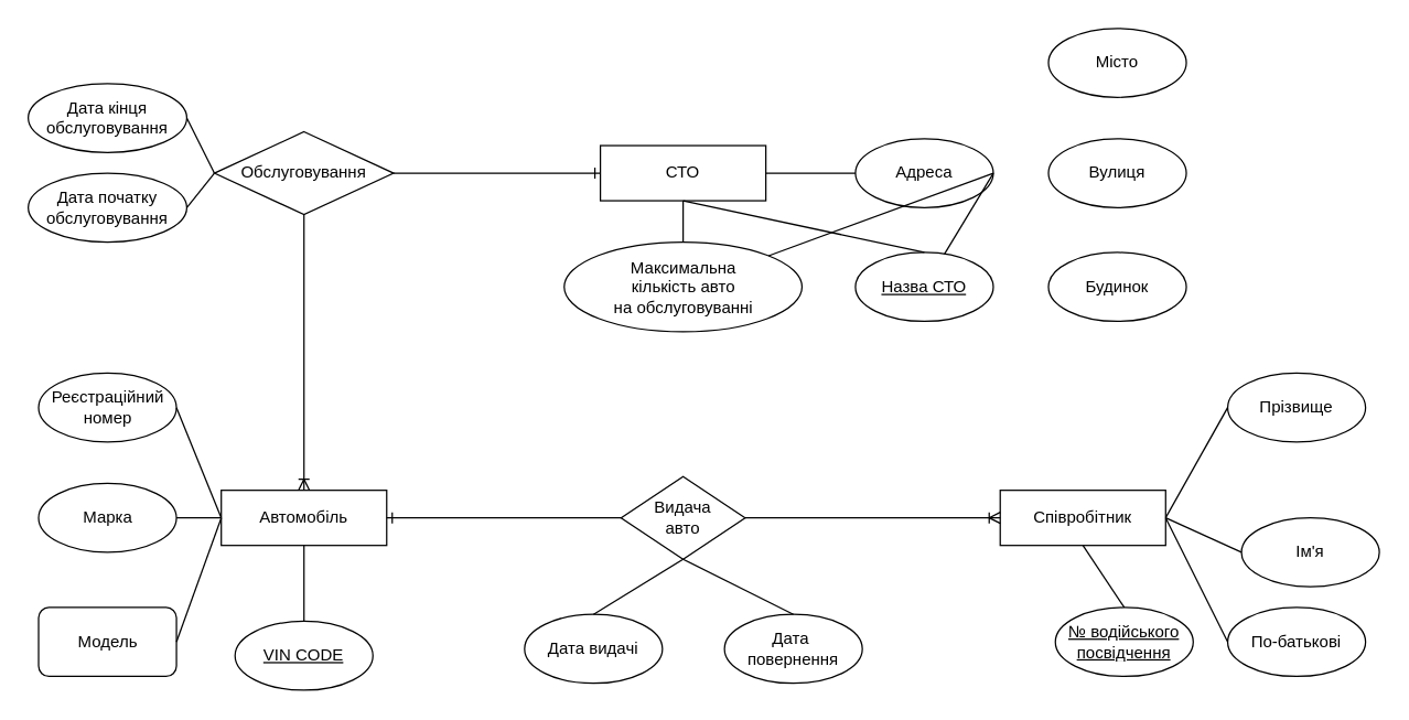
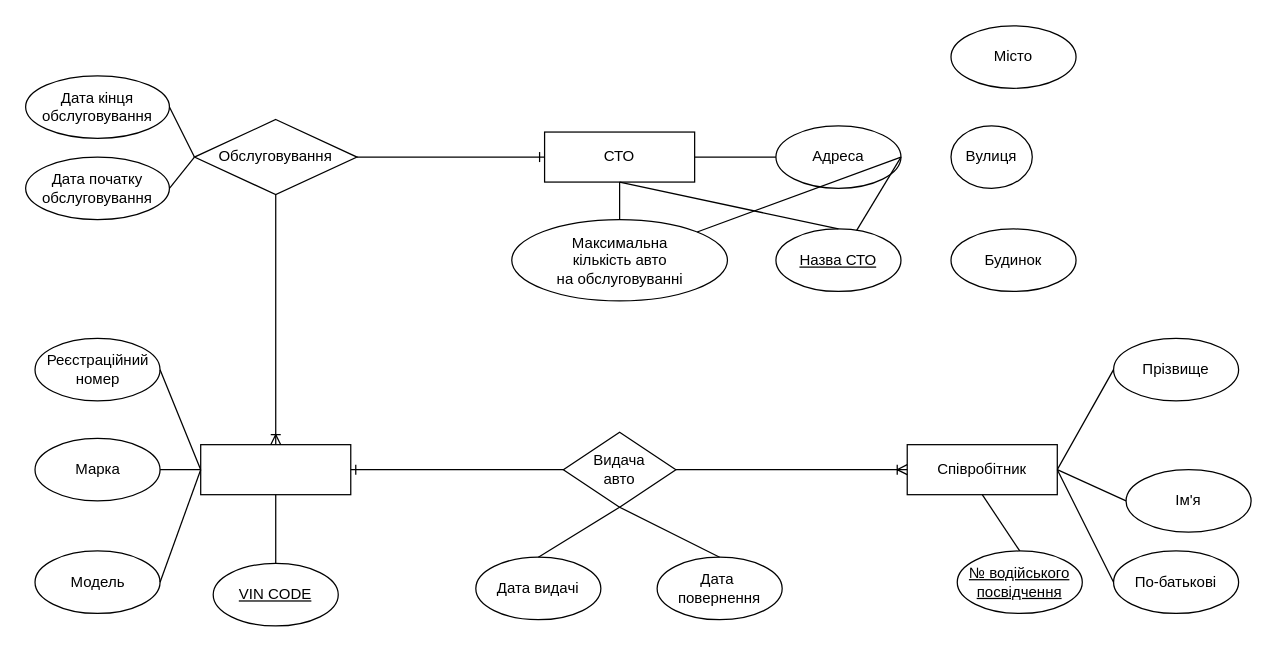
  <mxCell id="0" />
  <mxCell id="1" parent="0" />
  <mxCell id="2" value="" style="rounded=0;whiteSpace=wrap;html=1;" parent="1" vertex="1"><mxGeometry x="435" y="105" width="120" height="40" as="geometry" /></mxCell>
  <mxCell id="3" value="" style="rounded=0;whiteSpace=wrap;html=1;" parent="1" vertex="1"><mxGeometry x="160" y="355" width="120" height="40" as="geometry" /></mxCell>
  <mxCell id="4" value="" style="rounded=0;whiteSpace=wrap;html=1;" parent="1" vertex="1"><mxGeometry x="725" y="355" width="120" height="40" as="geometry" /></mxCell>
  <mxCell id="5" value="" style="rhombus;whiteSpace=wrap;html=1;" parent="1" vertex="1"><mxGeometry x="155" y="95" width="130" height="60" as="geometry" /></mxCell>
  <mxCell id="6" value="" style="rhombus;whiteSpace=wrap;html=1;" parent="1" vertex="1"><mxGeometry x="450" y="345" width="90" height="60" as="geometry" /></mxCell>
  <mxCell id="7" value="" style="edgeStyle=entityRelationEdgeStyle;fontSize=12;html=1;endArrow=ERone;endFill=1;rounded=0;entryX=1;entryY=0.5;entryDx=0;entryDy=0;exitX=0;exitY=0.5;exitDx=0;exitDy=0;" parent="1" source="6" target="3" edge="1"><mxGeometry width="100" height="100" relative="1" as="geometry"><mxPoint x="385" y="395" as="sourcePoint" /><mxPoint x="485" y="295" as="targetPoint" /></mxGeometry></mxCell>
- <mxCell id="8" value="Автомобіль" style="text;html=1;strokeColor=none;fillColor=none;align=center;verticalAlign=middle;whiteSpace=wrap;rounded=0;" parent="1" vertex="1"><mxGeometry x="190" y="360" width="60" height="30" as="geometry" /></mxCell>
  <mxCell id="9" value="Співробітник" style="text;html=1;strokeColor=none;fillColor=none;align=center;verticalAlign=middle;whiteSpace=wrap;rounded=0;" parent="1" vertex="1"><mxGeometry x="755" y="360" width="60" height="30" as="geometry" /></mxCell>
  <mxCell id="10" value="Видача&lt;br&gt;авто" style="text;html=1;strokeColor=none;fillColor=none;align=center;verticalAlign=middle;whiteSpace=wrap;rounded=0;" parent="1" vertex="1"><mxGeometry x="465" y="360" width="60" height="30" as="geometry" /></mxCell>
  <mxCell id="11" value="Обслуговування" style="text;html=1;strokeColor=none;fillColor=none;align=center;verticalAlign=middle;whiteSpace=wrap;rounded=0;" parent="1" vertex="1"><mxGeometry x="190" y="110" width="60" height="30" as="geometry" /></mxCell>
  <mxCell id="12" value="" style="edgeStyle=entityRelationEdgeStyle;fontSize=12;html=1;endArrow=ERone;endFill=1;rounded=0;exitX=1;exitY=0.5;exitDx=0;exitDy=0;entryX=0;entryY=0.5;entryDx=0;entryDy=0;" parent="1" source="5" target="2" edge="1"><mxGeometry width="100" height="100" relative="1" as="geometry"><mxPoint x="385" y="305" as="sourcePoint" /><mxPoint x="485" y="205" as="targetPoint" /></mxGeometry></mxCell>
  <mxCell id="13" value="СТО" style="text;html=1;strokeColor=none;fillColor=none;align=center;verticalAlign=middle;whiteSpace=wrap;rounded=0;" parent="1" vertex="1"><mxGeometry x="465" y="110" width="60" height="30" as="geometry" /></mxCell>
  <mxCell id="14" value="" style="ellipse;whiteSpace=wrap;html=1;" parent="1" vertex="1"><mxGeometry x="27.5" y="270" width="100" height="50" as="geometry" /></mxCell>
  <mxCell id="15" value="Реєстраційний&lt;br&gt;номер" style="text;html=1;strokeColor=none;fillColor=none;align=center;verticalAlign=middle;whiteSpace=wrap;rounded=0;" parent="1" vertex="1"><mxGeometry x="47.5" y="280" width="60" height="30" as="geometry" /></mxCell>
  <mxCell id="16" value="Марка" style="ellipse;whiteSpace=wrap;html=1;" parent="1" vertex="1"><mxGeometry x="27.5" y="350" width="100" height="50" as="geometry" /></mxCell>
  <mxCell id="17" value="&lt;u&gt;VIN CODE&lt;/u&gt;" style="ellipse;whiteSpace=wrap;html=1;" parent="1" vertex="1"><mxGeometry x="170" y="450" width="100" height="50" as="geometry" /></mxCell>
  <mxCell id="18" value="" style="endArrow=none;html=1;rounded=0;entryX=1;entryY=0.5;entryDx=0;entryDy=0;exitX=0;exitY=0.5;exitDx=0;exitDy=0;" parent="1" source="3" target="14" edge="1"><mxGeometry width="50" height="50" relative="1" as="geometry"><mxPoint x="400" y="365" as="sourcePoint" /><mxPoint x="450" y="315" as="targetPoint" /></mxGeometry></mxCell>
  <mxCell id="19" value="" style="endArrow=none;html=1;rounded=0;entryX=1;entryY=0.5;entryDx=0;entryDy=0;" parent="1" target="16" edge="1"><mxGeometry width="50" height="50" relative="1" as="geometry"><mxPoint x="160" y="375" as="sourcePoint" /><mxPoint x="450" y="315" as="targetPoint" /></mxGeometry></mxCell>
  <mxCell id="20" value="" style="endArrow=none;html=1;rounded=0;exitX=0.5;exitY=0;exitDx=0;exitDy=0;entryX=0.5;entryY=1;entryDx=0;entryDy=0;" parent="1" source="17" target="3" edge="1"><mxGeometry width="50" height="50" relative="1" as="geometry"><mxPoint x="400" y="365" as="sourcePoint" /><mxPoint x="450" y="315" as="targetPoint" /></mxGeometry></mxCell>
  <mxCell id="21" value="Дата видачі" style="ellipse;whiteSpace=wrap;html=1;" parent="1" vertex="1"><mxGeometry x="380" y="445" width="100" height="50" as="geometry" /></mxCell>
  <mxCell id="22" value="Дата&amp;nbsp;&lt;br&gt;повернення" style="ellipse;whiteSpace=wrap;html=1;" parent="1" vertex="1"><mxGeometry x="525" y="445" width="100" height="50" as="geometry" /></mxCell>
  <mxCell id="23" value="" style="endArrow=none;html=1;rounded=0;exitX=0.5;exitY=0;exitDx=0;exitDy=0;entryX=0.5;entryY=1;entryDx=0;entryDy=0;" parent="1" source="21" target="6" edge="1"><mxGeometry width="50" height="50" relative="1" as="geometry"><mxPoint x="485" y="365" as="sourcePoint" /><mxPoint x="535" y="315" as="targetPoint" /></mxGeometry></mxCell>
  <mxCell id="24" value="" style="endArrow=none;html=1;rounded=0;exitX=0.5;exitY=0;exitDx=0;exitDy=0;entryX=0.5;entryY=1;entryDx=0;entryDy=0;" parent="1" source="22" target="6" edge="1"><mxGeometry width="50" height="50" relative="1" as="geometry"><mxPoint x="485" y="365" as="sourcePoint" /><mxPoint x="535" y="315" as="targetPoint" /></mxGeometry></mxCell>
  <mxCell id="25" value="Прізвище" style="ellipse;whiteSpace=wrap;html=1;" parent="1" vertex="1"><mxGeometry x="890" y="270" width="100" height="50" as="geometry" /></mxCell>
  <mxCell id="26" value="№ водійського&lt;br&gt;посвідчення" style="ellipse;whiteSpace=wrap;html=1;fontStyle=4" parent="1" vertex="1"><mxGeometry x="765" y="440" width="100" height="50" as="geometry" /></mxCell>
  <mxCell id="27" value="" style="endArrow=none;html=1;rounded=0;entryX=0;entryY=0.5;entryDx=0;entryDy=0;exitX=1;exitY=0.5;exitDx=0;exitDy=0;" parent="1" source="4" target="25" edge="1"><mxGeometry width="50" height="50" relative="1" as="geometry"><mxPoint x="575" y="365" as="sourcePoint" /><mxPoint x="625" y="315" as="targetPoint" /></mxGeometry></mxCell>
  <mxCell id="28" value="" style="endArrow=none;html=1;rounded=0;entryX=0.5;entryY=0;entryDx=0;entryDy=0;exitX=0.5;exitY=1;exitDx=0;exitDy=0;" parent="1" source="4" target="26" edge="1"><mxGeometry width="50" height="50" relative="1" as="geometry"><mxPoint x="575" y="365" as="sourcePoint" /><mxPoint x="625" y="315" as="targetPoint" /></mxGeometry></mxCell>
  <mxCell id="29" value="" style="edgeStyle=elbowEdgeStyle;fontSize=12;html=1;endArrow=ERoneToMany;rounded=0;entryX=0.5;entryY=0;entryDx=0;entryDy=0;exitX=0.5;exitY=1;exitDx=0;exitDy=0;" parent="1" source="5" target="3" edge="1"><mxGeometry width="100" height="100" relative="1" as="geometry"><mxPoint x="360" y="315" as="sourcePoint" /><mxPoint x="460" y="215" as="targetPoint" /><Array as="points"><mxPoint x="220" y="215" /></Array></mxGeometry></mxCell>
  <mxCell id="30" value="Адреса" style="ellipse;whiteSpace=wrap;html=1;fontStyle=0" parent="1" vertex="1"><mxGeometry x="620" y="100" width="100" height="50" as="geometry" /></mxCell>
  <mxCell id="31" value="Максимальна&lt;br&gt;кількість авто&lt;br&gt;на обслуговуванні" style="ellipse;whiteSpace=wrap;html=1;" parent="1" vertex="1"><mxGeometry x="408.75" y="175" width="172.5" height="65" as="geometry" /></mxCell>
  <mxCell id="32" value="" style="endArrow=none;html=1;rounded=0;exitX=1;exitY=0.5;exitDx=0;exitDy=0;entryX=0;entryY=0.5;entryDx=0;entryDy=0;" parent="1" source="2" target="30" edge="1"><mxGeometry width="50" height="50" relative="1" as="geometry"><mxPoint x="380" y="295" as="sourcePoint" /><mxPoint x="430" y="245" as="targetPoint" /></mxGeometry></mxCell>
  <mxCell id="33" value="" style="endArrow=none;html=1;rounded=0;entryX=0.5;entryY=1;entryDx=0;entryDy=0;exitX=0.5;exitY=0;exitDx=0;exitDy=0;" parent="1" source="31" target="2" edge="1"><mxGeometry width="50" height="50" relative="1" as="geometry"><mxPoint x="380" y="295" as="sourcePoint" /><mxPoint x="430" y="245" as="targetPoint" /></mxGeometry></mxCell>
  <mxCell id="34" value="Дата кінця&lt;br&gt;обслуговування" style="ellipse;whiteSpace=wrap;html=1;" parent="1" vertex="1"><mxGeometry x="20" y="60" width="115" height="50" as="geometry" /></mxCell>
  <mxCell id="35" value="Дата початку&lt;br&gt;обслуговування" style="ellipse;whiteSpace=wrap;html=1;" parent="1" vertex="1"><mxGeometry x="20" y="125" width="115" height="50" as="geometry" /></mxCell>
  <mxCell id="36" value="" style="endArrow=none;html=1;rounded=0;entryX=1;entryY=0.5;entryDx=0;entryDy=0;exitX=0;exitY=0.5;exitDx=0;exitDy=0;" parent="1" source="5" target="34" edge="1"><mxGeometry width="50" height="50" relative="1" as="geometry"><mxPoint x="510" y="385" as="sourcePoint" /><mxPoint x="560" y="335" as="targetPoint" /></mxGeometry></mxCell>
  <mxCell id="37" value="" style="endArrow=none;html=1;rounded=0;exitX=1;exitY=0.5;exitDx=0;exitDy=0;entryX=0;entryY=0.5;entryDx=0;entryDy=0;" parent="1" source="35" target="5" edge="1"><mxGeometry width="50" height="50" relative="1" as="geometry"><mxPoint x="510" y="385" as="sourcePoint" /><mxPoint x="560" y="335" as="targetPoint" /></mxGeometry></mxCell>
- <mxCell id="38" value="Модель" style="whiteSpace=wrap;html=1;rounded=1;" parent="1" vertex="1"><mxGeometry x="27.5" y="440" width="100" height="50" as="geometry" /></mxCell>
+ <mxCell id="38" value="Модель" style="ellipse;whiteSpace=wrap;html=1;" parent="1" vertex="1"><mxGeometry x="27.5" y="440" width="100" height="50" as="geometry" /></mxCell>
  <mxCell id="39" value="" style="endArrow=none;html=1;rounded=0;exitX=1;exitY=0.5;exitDx=0;exitDy=0;entryX=0;entryY=0.5;entryDx=0;entryDy=0;" parent="1" source="38" target="3" edge="1"><mxGeometry width="50" height="50" relative="1" as="geometry"><mxPoint x="460" y="360" as="sourcePoint" /><mxPoint x="510" y="310" as="targetPoint" /></mxGeometry></mxCell>
  <mxCell id="40" value="Ім'я" style="ellipse;whiteSpace=wrap;html=1;" parent="1" vertex="1"><mxGeometry x="900" y="375" width="100" height="50" as="geometry" /></mxCell>
  <mxCell id="41" value="По-батькові" style="ellipse;whiteSpace=wrap;html=1;" parent="1" vertex="1"><mxGeometry x="890" y="440" width="100" height="50" as="geometry" /></mxCell>
  <mxCell id="42" value="" style="endArrow=none;html=1;rounded=0;entryX=0;entryY=0.5;entryDx=0;entryDy=0;exitX=1;exitY=0.5;exitDx=0;exitDy=0;" parent="1" source="4" target="41" edge="1"><mxGeometry width="50" height="50" relative="1" as="geometry"><mxPoint x="860" y="390" as="sourcePoint" /><mxPoint x="510" y="310" as="targetPoint" /></mxGeometry></mxCell>
  <mxCell id="43" value="" style="endArrow=none;html=1;rounded=0;entryX=0;entryY=0.5;entryDx=0;entryDy=0;exitX=1;exitY=0.5;exitDx=0;exitDy=0;" parent="1" source="4" target="40" edge="1"><mxGeometry width="50" height="50" relative="1" as="geometry"><mxPoint x="460" y="360" as="sourcePoint" /><mxPoint x="510" y="310" as="targetPoint" /></mxGeometry></mxCell>
  <mxCell id="44" value="" style="edgeStyle=elbowEdgeStyle;fontSize=12;html=1;endArrow=ERoneToMany;rounded=0;entryX=0;entryY=0.5;entryDx=0;entryDy=0;exitX=1;exitY=0.5;exitDx=0;exitDy=0;" parent="1" source="6" target="4" edge="1"><mxGeometry width="100" height="100" relative="1" as="geometry"><mxPoint x="230" y="165" as="sourcePoint" /><mxPoint x="230" y="365" as="targetPoint" /><Array as="points" /></mxGeometry></mxCell>
  <mxCell id="45" value="Назва СТО" style="ellipse;whiteSpace=wrap;html=1;fontStyle=4" vertex="1" parent="1"><mxGeometry x="620" y="182.5" width="100" height="50" as="geometry" /></mxCell>
  <mxCell id="46" value="" style="endArrow=none;html=1;rounded=0;entryX=0.5;entryY=1;entryDx=0;entryDy=0;exitX=0.5;exitY=0;exitDx=0;exitDy=0;" edge="1" parent="1" source="45" target="2"><mxGeometry width="50" height="50" relative="1" as="geometry"><mxPoint x="500" y="430" as="sourcePoint" /><mxPoint x="550" y="380" as="targetPoint" /></mxGeometry></mxCell>
- <mxCell id="47" value="Вулиця" style="ellipse;whiteSpace=wrap;html=1;fontStyle=0" vertex="1" parent="1"><mxGeometry x="760" y="100" width="100" height="50" as="geometry" /></mxCell>
+ <mxCell id="47" value="Вулиця" style="ellipse;whiteSpace=wrap;html=1;fontStyle=0" vertex="1" parent="1"><mxGeometry x="760" y="100" width="65" height="50" as="geometry" /></mxCell>
  <mxCell id="48" value="Будинок" style="ellipse;whiteSpace=wrap;html=1;fontStyle=0" vertex="1" parent="1"><mxGeometry x="760" y="182.5" width="100" height="50" as="geometry" /></mxCell>
  <mxCell id="49" value="Місто" style="ellipse;whiteSpace=wrap;html=1;fontStyle=0" vertex="1" parent="1"><mxGeometry x="760" y="20" width="100" height="50" as="geometry" /></mxCell>
  <mxCell id="50" value="" style="endArrow=none;html=1;rounded=0;exitX=1;exitY=0.5;exitDx=0;exitDy=0;" edge="1" parent="1" source="30" target="31"><mxGeometry width="50" height="50" relative="1" as="geometry"><mxPoint x="500" y="430" as="sourcePoint" /><mxPoint x="550" y="380" as="targetPoint" /></mxGeometry></mxCell>
  <mxCell id="51" value="" style="endArrow=none;html=1;rounded=0;exitX=1;exitY=0.5;exitDx=0;exitDy=0;" edge="1" parent="1" source="30" target="45"><mxGeometry width="50" height="50" relative="1" as="geometry"><mxPoint x="500" y="430" as="sourcePoint" /><mxPoint x="550" y="380" as="targetPoint" /></mxGeometry></mxCell>
